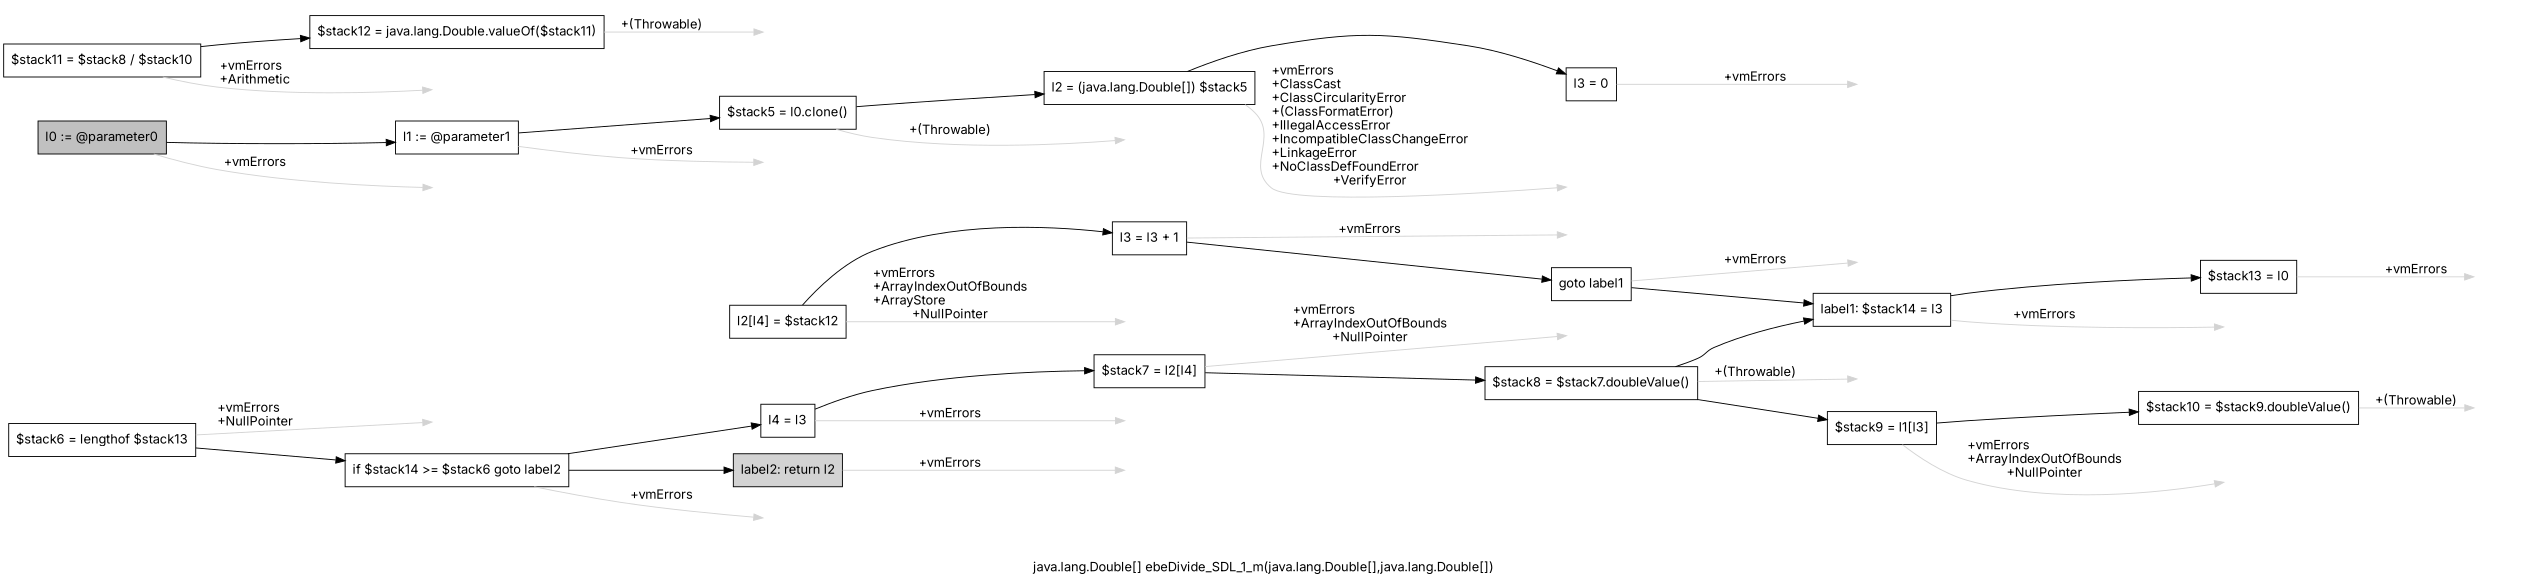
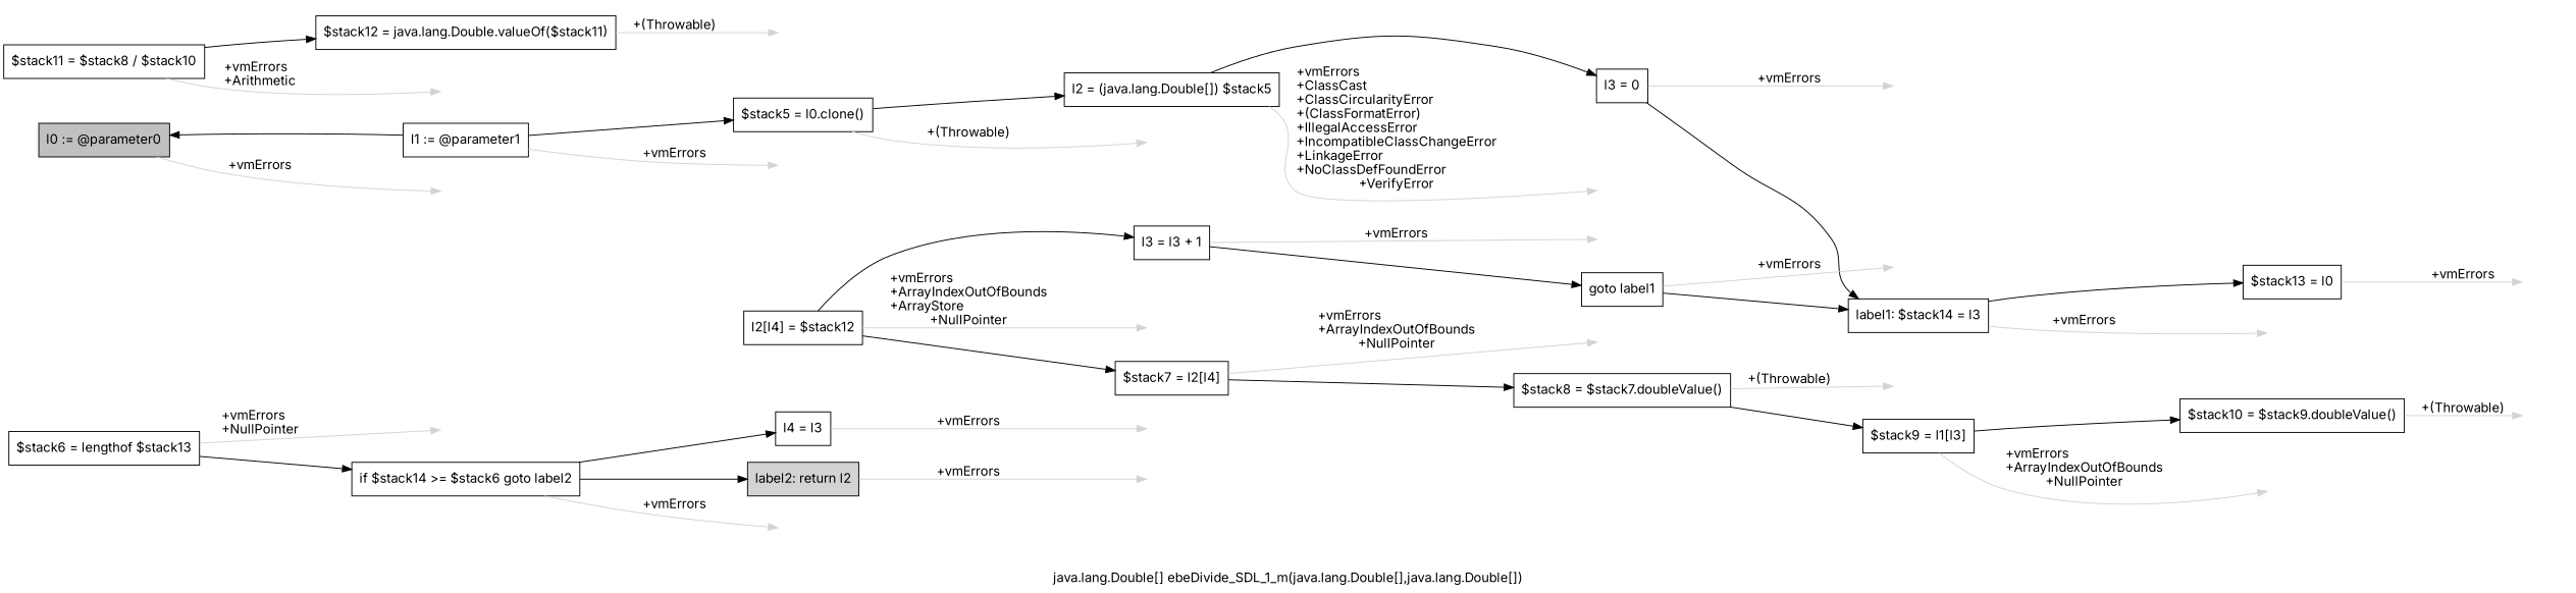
  digraph {
    fontname=Inter
    label="java.lang.Double[] ebeDivide_SDL_1_m(java.lang.Double[],java.lang.Double[])"
    rankdir=LR
    node [fontname=Inter shape=box style=invis]
    edge [color=lightgray fontname=Inter]
    n1 [fillcolor=gray label="l0 := @parameter0" style=filled]
    n2 [label="l1 := @parameter1" style=""]
    n3 [label=Esc]
    n4 [label="$stack5 = l0.clone()" style=""]
    n5 [label=Esc]
    n6 [label="l2 = (java.lang.Double[]) $stack5" style=""]
    n7 [label=Esc]
    n8 [label="l3 = 0" style=""]
    n9 [label=Esc]
    n10 [label="label1: $stack14 = l3" style=""]
    n11 [label=Esc]
    n12 [label="$stack13 = l0" style=""]
    n13 [label=Esc]
    n14 [label=Esc]
    n15 [label="$stack6 = lengthof $stack13" style=""]
    n16 [label="if $stack14 >= $stack6 goto label2" style=""]
    n17 [label=Esc]
    n18 [label="l4 = l3" style=""]
    n19 [fillcolor=lightgray label="label2: return l2" style=filled]
    n20 [label=Esc]
    n21 [label="$stack7 = l2[l4]" style=""]
    n22 [label=Esc]
    n23 [label=Esc]
    n24 [label="$stack8 = $stack7.doubleValue()" style=""]
    n25 [label=Esc]
    n26 [label="$stack9 = l1[l3]" style=""]
    n27 [label=Esc]
    n28 [label="$stack10 = $stack9.doubleValue()" style=""]
    n29 [label=Esc]
    n30 [label=Esc]
    n31 [label="$stack11 = $stack8 / $stack10" style=""]
    n32 [label="$stack12 = java.lang.Double.valueOf($stack11)" style=""]
    n33 [label=Esc]
    n34 [label=Esc]
    n35 [label="l2[l4] = $stack12" style=""]
    n36 [label="l3 = l3 + 1" style=""]
    n37 [label=Esc]
    n38 [label="goto label1" style=""]
    n39 [label=Esc]
    n40 [label=Esc]
-   n1 -> n2 [color=black]
+   n2 -> n1 [color=black]
    n1 -> n3 [label="\l+vmErrors"]
    n2 -> n4 [color=black]
    n2 -> n5 [label="\l+vmErrors"]
    n4 -> n6 [color=black]
    n4 -> n7 [label="\l+(Throwable)"]
    n6 -> n8 [color=black]
    n6 -> n9 [label="\l+vmErrors\l+ClassCast\l+ClassCircularityError\l+(ClassFormatError)\l+IllegalAccessError\l+IncompatibleClassChangeError\l+LinkageError\l+NoClassDefFoundError\l+VerifyError"]
-   n24 -> n10 [color=black]
+   n8 -> n10 [color=black]
    n8 -> n11 [label="\l+vmErrors"]
    n10 -> n12 [color=black]
    n10 -> n13 [label="\l+vmErrors"]
    n12 -> n14 [label="\l+vmErrors"]
    n15 -> n16 [color=black]
    n15 -> n17 [label="\l+vmErrors\l+NullPointer"]
    n16 -> n18 [color=black]
    n16 -> n19 [color=black]
    n16 -> n20 [label="\l+vmErrors"]
-   n18 -> n21 [color=black]
+   n35 -> n21 [color=black]
    n18 -> n22 [label="\l+vmErrors"]
    n19 -> n23 [label="\l+vmErrors"]
    n21 -> n24 [color=black]
    n21 -> n25 [label="\l+vmErrors\l+ArrayIndexOutOfBounds\l+NullPointer"]
    n24 -> n26 [color=black]
    n24 -> n27 [label="\l+(Throwable)"]
    n26 -> n28 [color=black]
    n26 -> n29 [label="\l+vmErrors\l+ArrayIndexOutOfBounds\l+NullPointer"]
    n28 -> n30 [label="\l+(Throwable)"]
    n31 -> n32 [color=black]
    n31 -> n33 [label="\l+vmErrors\l+Arithmetic"]
    n32 -> n34 [label="\l+(Throwable)"]
    n35 -> n36 [color=black]
    n35 -> n37 [label="\l+vmErrors\l+ArrayIndexOutOfBounds\l+ArrayStore\l+NullPointer"]
    n36 -> n38 [color=black]
    n36 -> n39 [label="\l+vmErrors"]
    n38 -> n10 [color=black]
    n38 -> n40 [label="\l+vmErrors"]
  }
